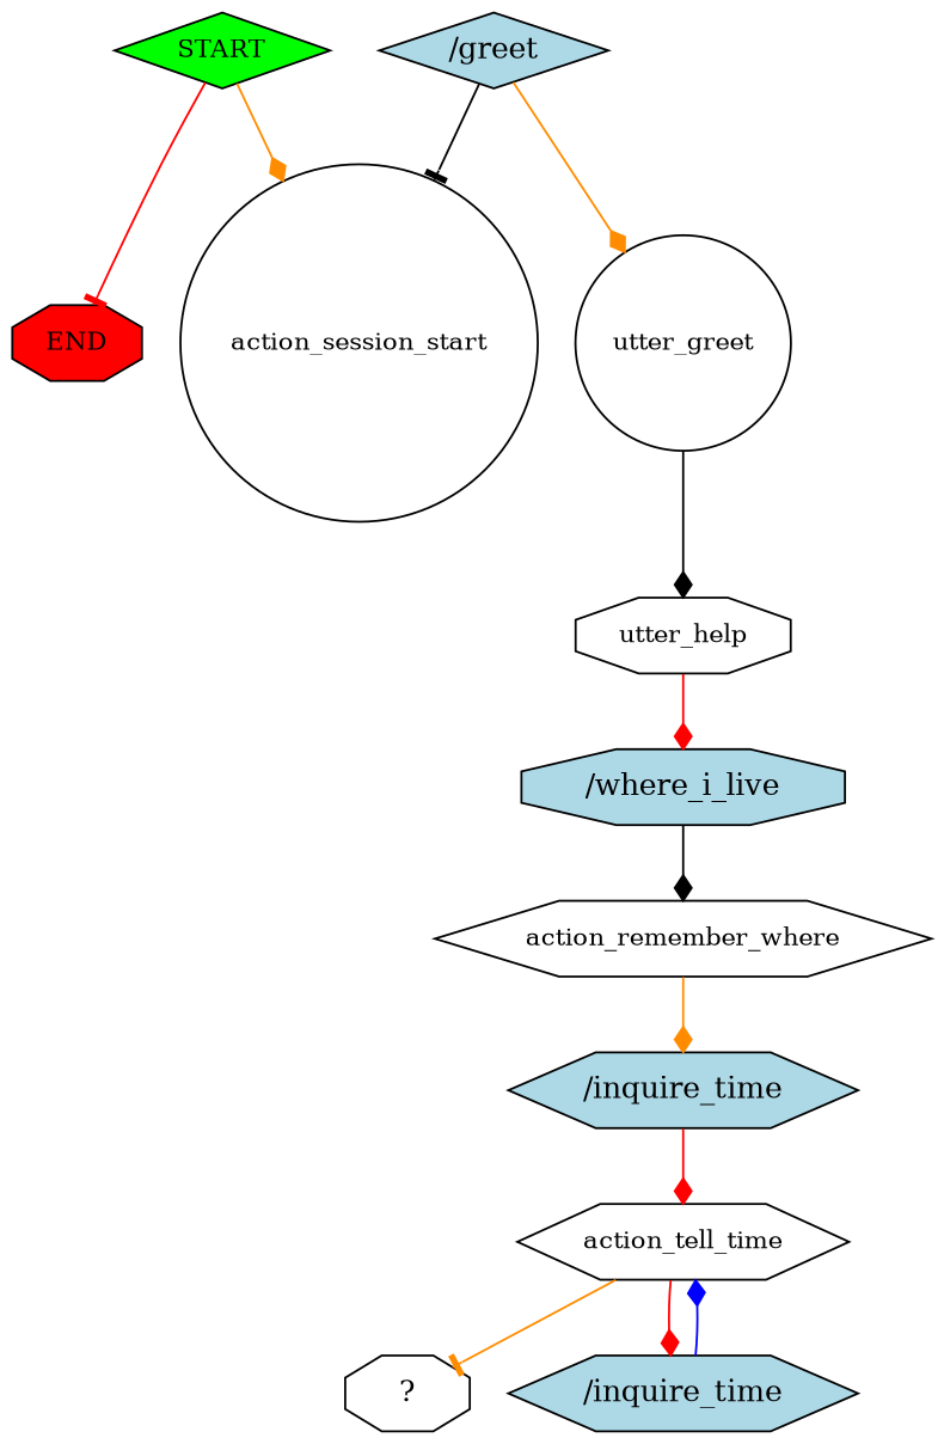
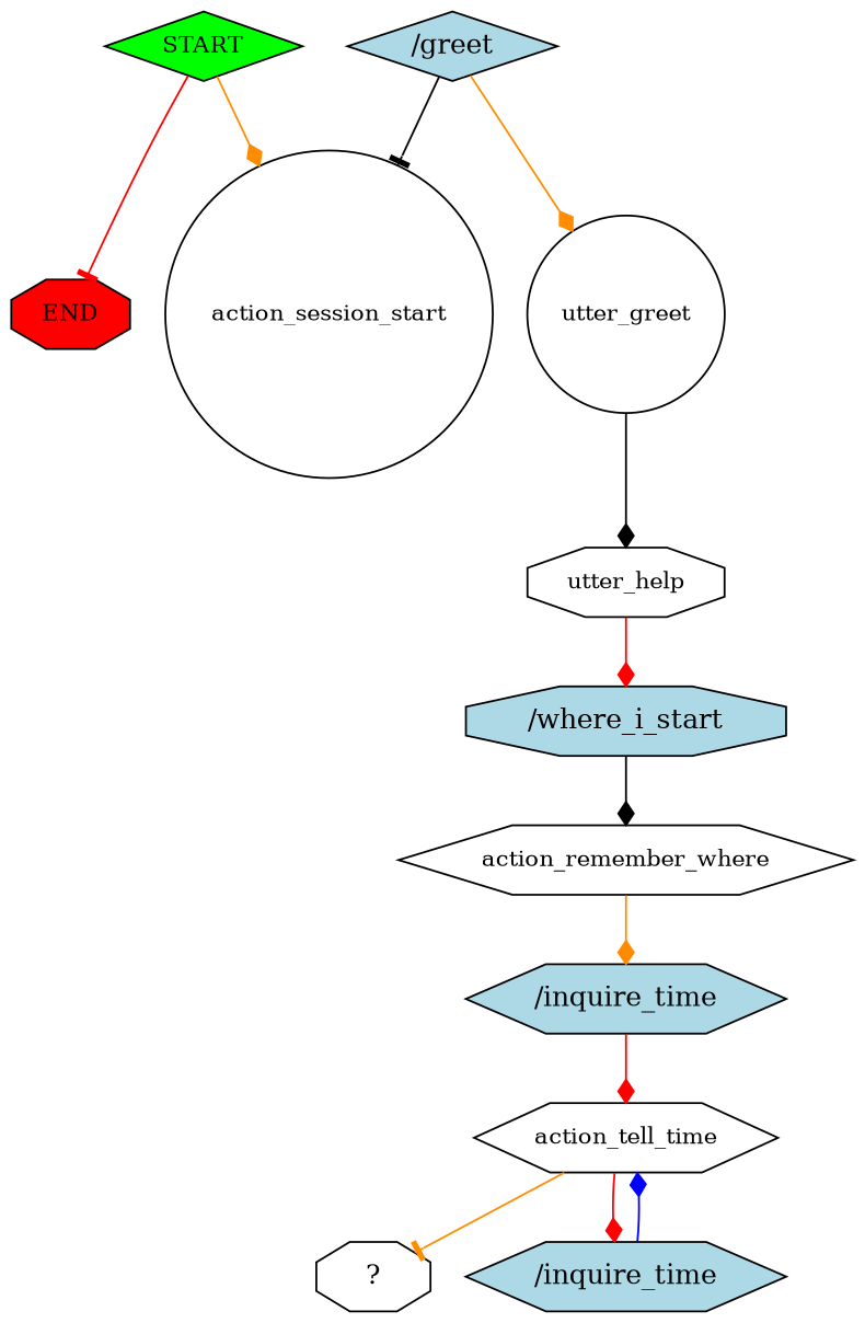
  digraph {
    node [fontsize=12 shape=octagon]
    edge [arrowhead=diamond color=red]
    n1 [fillcolor=green label=START shape=diamond style=filled]
    n2 [fillcolor=red label=END style=filled]
    n3 [label=action_session_start shape=circle]
    n4 [fillcolor=lightblue label="/greet" shape=diamond style=filled fontsize=""]
    n5 [label=utter_greet shape=circle]
    n6 [label=utter_help]
-   n7 [fillcolor=lightblue label="/where_i_live" style=filled fontsize=""]
+   n7 [fillcolor=lightblue label="/where_i_start" style=filled fontsize=""]
    n8 [label=action_remember_where shape=hexagon]
    n9 [fillcolor=lightblue label="/inquire_time" shape=hexagon style=filled fontsize=""]
    n10 [label=action_tell_time shape=hexagon]
    n11 [label="  ?  " fontsize=""]
    n12 [fillcolor=lightblue label="/inquire_time" shape=hexagon style=filled fontsize=""]
    n1 -> n2 [arrowhead=tee]
    n1 -> n3 [color=darkorange]
    n4 -> n3 [arrowhead=tee color=black]
    n4 -> n5 [color=darkorange]
    n5 -> n6 [color=black]
    n6 -> n7
    n7 -> n8 [color=black]
    n8 -> n9 [color=darkorange]
    n9 -> n10
    n10 -> n11 [arrowhead=tee color=darkorange]
    n10 -> n12
    n12 -> n10 [color=blue]
  }
